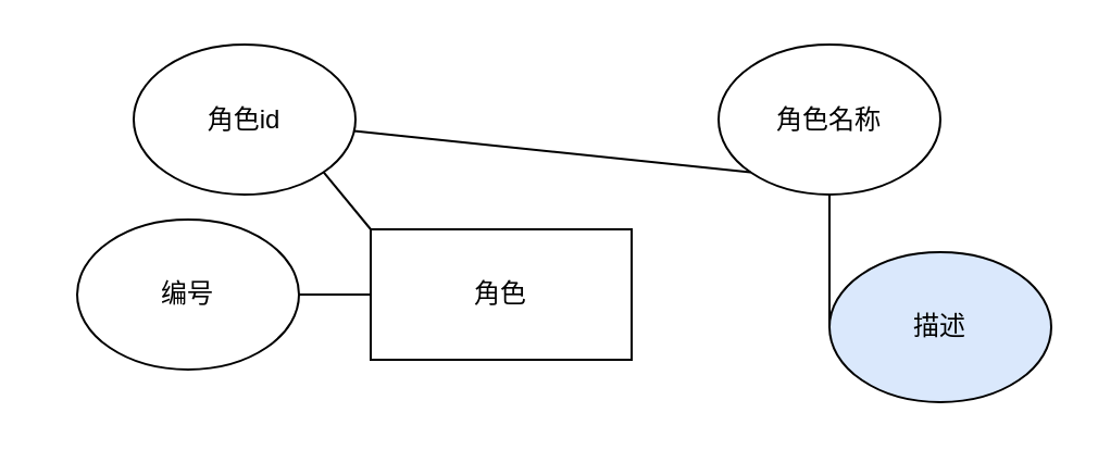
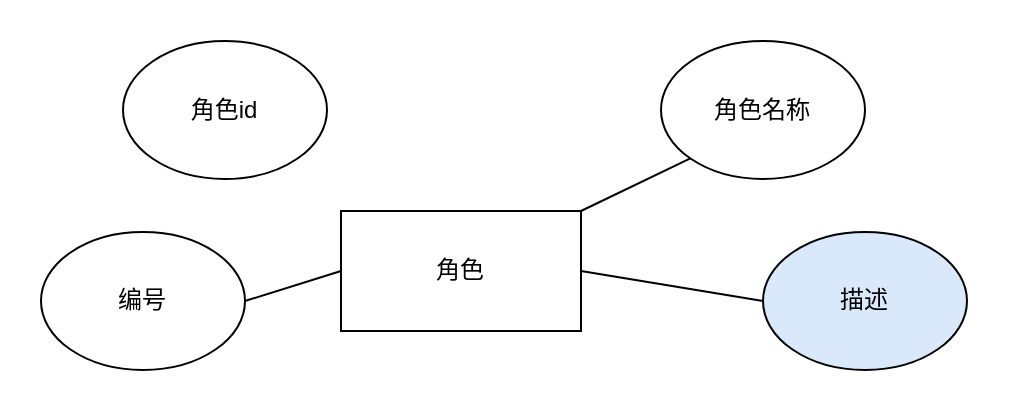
  <mxCell id="0" />
  <mxCell id="1" parent="0" />
  <mxCell id="2" value="角色" style="rounded=0;whiteSpace=wrap;html=1;" vertex="1" parent="1"><mxGeometry x="170" y="105" width="120" height="60" as="geometry" /></mxCell>
  <mxCell id="3" value="角色名称" style="ellipse;whiteSpace=wrap;html=1;" vertex="1" parent="1"><mxGeometry x="330" y="20" width="102" height="69" as="geometry" /></mxCell>
  <mxCell id="4" value="描述" style="ellipse;whiteSpace=wrap;html=1;fillColor=#dae8fc;" vertex="1" parent="1"><mxGeometry x="381" y="115.5" width="102" height="69" as="geometry" /></mxCell>
- <mxCell id="5" value="编号" style="ellipse;whiteSpace=wrap;html=1;" vertex="1" parent="1"><mxGeometry x="35" y="100.5" width="102" height="69" as="geometry" /></mxCell>
+ <mxCell id="5" value="编号" style="ellipse;whiteSpace=wrap;html=1;" vertex="1" parent="1"><mxGeometry x="20" y="115.5" width="102" height="69" as="geometry" /></mxCell>
  <mxCell id="6" value="角色id" style="ellipse;whiteSpace=wrap;html=1;" vertex="1" parent="1"><mxGeometry x="61" y="20" width="102" height="69" as="geometry" /></mxCell>
- <mxCell id="7" value="" style="endArrow=none;html=1;rounded=0;exitX=0;exitY=1;exitDx=0;exitDy=0;" edge="1" parent="1" source="3" target="6"><mxGeometry width="50" height="50" relative="1" as="geometry"><mxPoint x="279" y="50" as="sourcePoint" /><mxPoint x="260" y="130" as="targetPoint" /></mxGeometry></mxCell>
- <mxCell id="8" value="" style="endArrow=none;html=1;rounded=0;exitX=0;exitY=0.5;exitDx=0;exitDy=0;" edge="1" parent="1" source="4" target="3"><mxGeometry width="50" height="50" relative="1" as="geometry"><mxPoint x="289" y="60" as="sourcePoint" /><mxPoint x="270" y="140" as="targetPoint" /></mxGeometry></mxCell>
+ <mxCell id="7" value="" style="endArrow=none;html=1;rounded=0;entryX=1;entryY=0;entryDx=0;entryDy=0;exitX=0;exitY=1;exitDx=0;exitDy=0;" edge="1" parent="1" source="3" target="2"><mxGeometry width="50" height="50" relative="1" as="geometry"><mxPoint x="279" y="50" as="sourcePoint" /><mxPoint x="260" y="130" as="targetPoint" /></mxGeometry></mxCell>
+ <mxCell id="8" value="" style="endArrow=none;html=1;rounded=0;entryX=1;entryY=0.5;entryDx=0;entryDy=0;exitX=0;exitY=0.5;exitDx=0;exitDy=0;" edge="1" parent="1" source="4" target="2"><mxGeometry width="50" height="50" relative="1" as="geometry"><mxPoint x="289" y="60" as="sourcePoint" /><mxPoint x="270" y="140" as="targetPoint" /></mxGeometry></mxCell>
  <mxCell id="9" value="" style="endArrow=none;html=1;rounded=0;entryX=0;entryY=0.5;entryDx=0;entryDy=0;exitX=1;exitY=0.5;exitDx=0;exitDy=0;" edge="1" parent="1" source="5" target="2"><mxGeometry width="50" height="50" relative="1" as="geometry"><mxPoint x="319" y="90" as="sourcePoint" /><mxPoint x="300" y="170" as="targetPoint" /></mxGeometry></mxCell>
- <mxCell id="10" value="" style="endArrow=none;html=1;rounded=0;entryX=0;entryY=0;entryDx=0;entryDy=0;exitX=1;exitY=1;exitDx=0;exitDy=0;" edge="1" parent="1" source="6" target="2"><mxGeometry width="50" height="50" relative="1" as="geometry"><mxPoint x="329" y="100" as="sourcePoint" /><mxPoint x="310" y="180" as="targetPoint" /></mxGeometry></mxCell>
